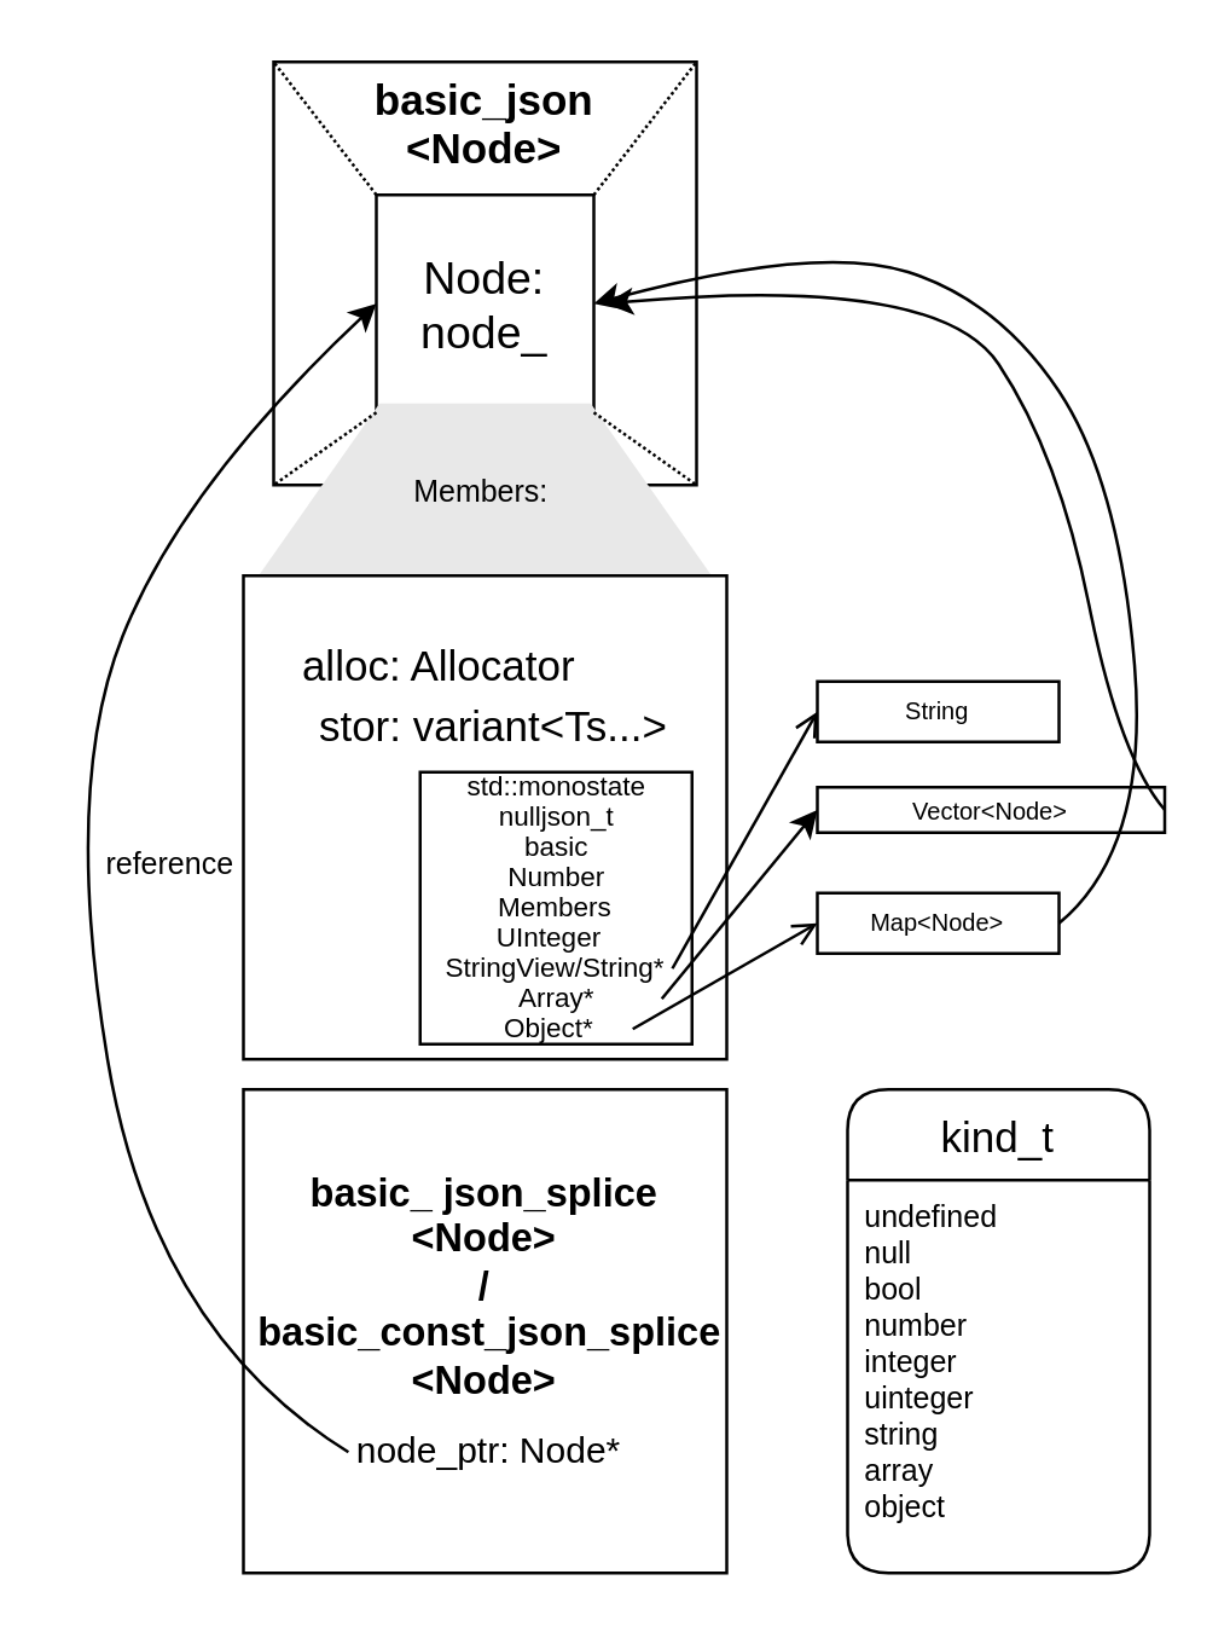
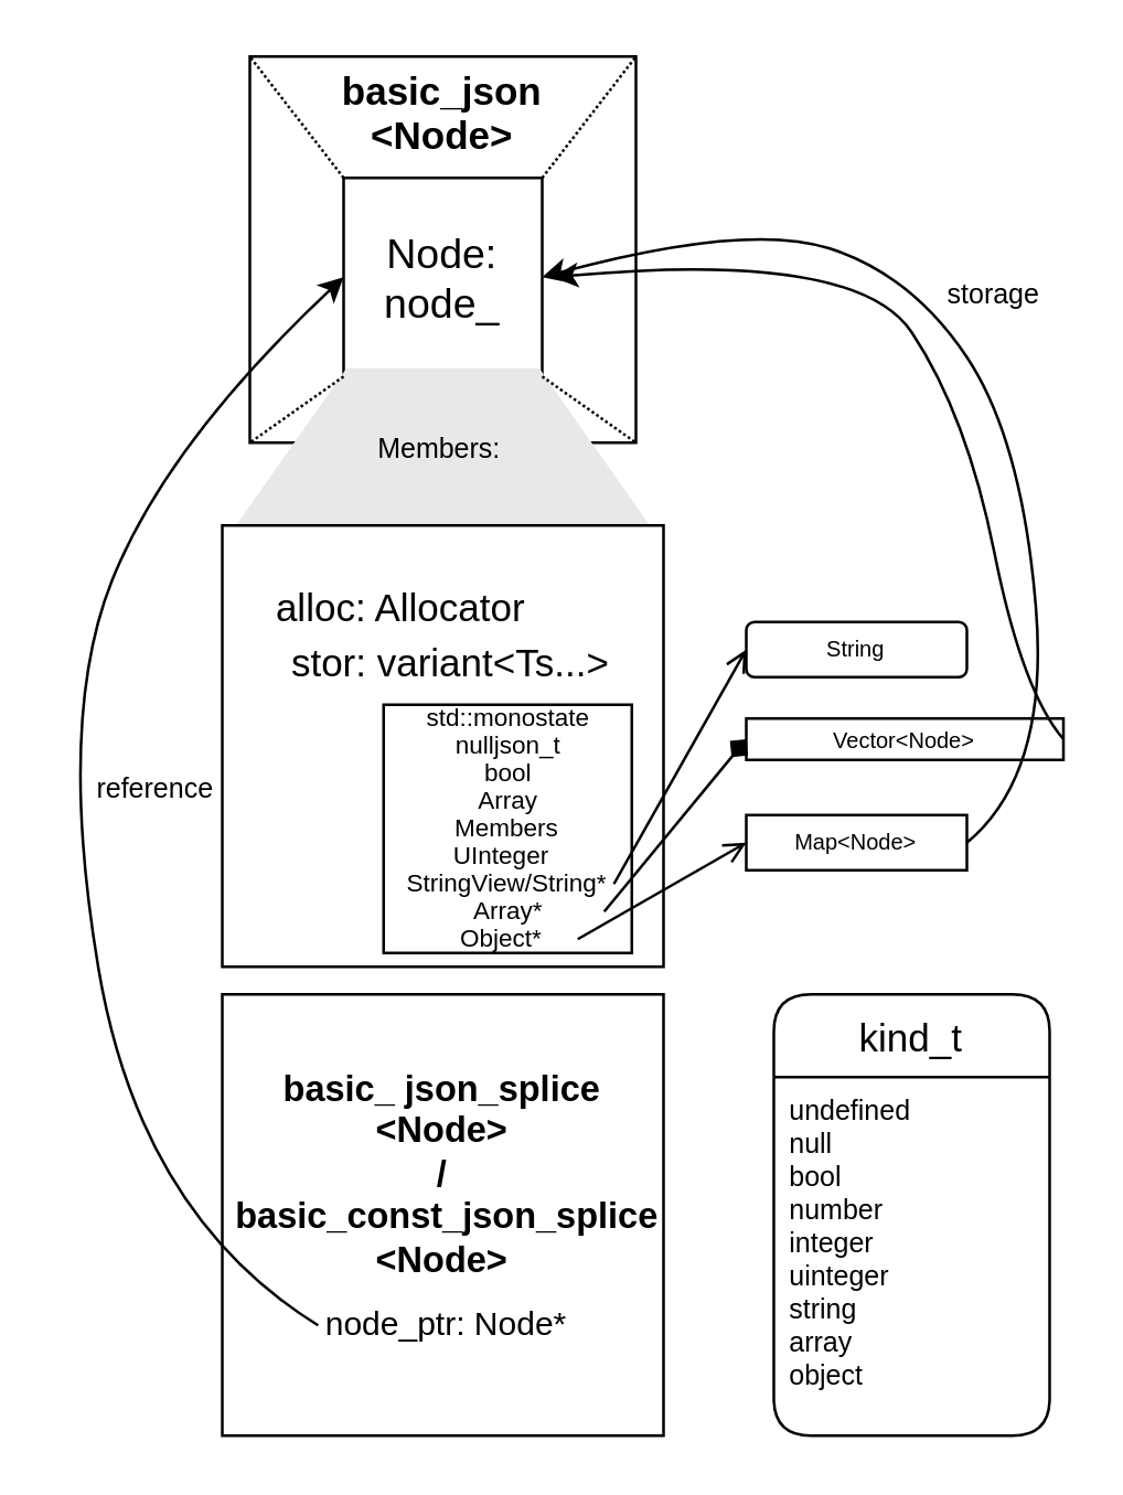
  <mxCell id="0" />
  <mxCell id="1" parent="0" />
  <mxCell id="2" value="&lt;font style=&quot;font-size: 14px;&quot;&gt;&lt;b style=&quot;&quot;&gt;basic_json&lt;/b&gt;&lt;/font&gt;&lt;div&gt;&lt;font style=&quot;&quot;&gt;&lt;font style=&quot;font-size: 14px;&quot;&gt;&lt;b style=&quot;&quot;&gt;&amp;lt;Node&amp;gt;&lt;/b&gt;&lt;/font&gt;&lt;/font&gt;&lt;/div&gt;&lt;div&gt;&lt;font style=&quot;&quot;&gt;&lt;font style=&quot;font-size: 14px;&quot;&gt;&lt;b&gt;&lt;br&gt;&lt;/b&gt;&lt;/font&gt;&lt;/font&gt;&lt;/div&gt;&lt;div&gt;&lt;font style=&quot;&quot;&gt;&lt;font style=&quot;font-size: 14px;&quot;&gt;&lt;b&gt;&lt;br&gt;&lt;/b&gt;&lt;br&gt;&lt;br&gt;&lt;br&gt;&lt;/font&gt;&lt;br&gt;&lt;/font&gt;&lt;/div&gt;" style="whiteSpace=wrap;html=1;aspect=fixed;" parent="1" vertex="1"><mxGeometry x="90" y="20" width="140" height="140" as="geometry" /></mxCell>
  <mxCell id="3" value="&lt;span style=&quot;font-size: 15px;&quot;&gt;Node:&lt;/span&gt;&lt;div&gt;&lt;span style=&quot;font-size: 15px;&quot;&gt;node_&lt;/span&gt;&lt;/div&gt;" style="whiteSpace=wrap;html=1;aspect=fixed;" parent="1" vertex="1"><mxGeometry x="124" y="64" width="72" height="72" as="geometry" /></mxCell>
  <mxCell id="4" value="" style="shape=trapezoid;perimeter=trapezoidPerimeter;whiteSpace=wrap;html=1;fillColor=#E8E8E8;direction=east;strokeColor=none;size=0.267;" parent="1" vertex="1"><mxGeometry x="85" y="133" width="150" height="57" as="geometry" /></mxCell>
  <mxCell id="5" value="" style="whiteSpace=wrap;html=1;aspect=fixed;fillColor=#FFFFFF;" parent="1" vertex="1"><mxGeometry x="80" y="190" width="160" height="160" as="geometry" /></mxCell>
  <mxCell id="6" value="&lt;font style=&quot;font-size: 14px&quot;&gt;alloc: Allocator&lt;/font&gt;" style="text;html=1;strokeColor=none;fillColor=none;align=center;verticalAlign=middle;whiteSpace=wrap;rounded=0;" parent="1" vertex="1"><mxGeometry x="85" y="210" width="120" height="20" as="geometry" /></mxCell>
  <mxCell id="7" value="&lt;font style=&quot;font-size: 7px ; line-height: 60%&quot;&gt;&lt;br&gt;&lt;/font&gt;" style="whiteSpace=wrap;html=1;aspect=fixed;fillColor=#FFFFFF;" parent="1" vertex="1"><mxGeometry x="138.5" y="255" width="90" height="90" as="geometry" /></mxCell>
  <mxCell id="8" value="&lt;font style=&quot;font-size: 14px&quot;&gt;stor: variant&amp;lt;Ts...&amp;gt;&amp;nbsp;&lt;/font&gt;" style="text;html=1;strokeColor=none;fillColor=none;align=center;verticalAlign=middle;whiteSpace=wrap;rounded=0;" parent="1" vertex="1"><mxGeometry x="100" y="230" width="130" height="20" as="geometry" /></mxCell>
- <mxCell id="9" value="&lt;font color=&quot;#000000&quot;&gt;Number&lt;/font&gt;" style="text;html=1;strokeColor=none;fillColor=none;align=center;verticalAlign=middle;whiteSpace=wrap;rounded=0;fontColor=#00CCCC;fontSize=9;" parent="1" vertex="1"><mxGeometry x="154.75" y="285" width="57.5" height="10" as="geometry" /></mxCell>
+ <mxCell id="9" value="&lt;font color=&quot;#000000&quot;&gt;Array&lt;/font&gt;" style="text;html=1;strokeColor=none;fillColor=none;align=center;verticalAlign=middle;whiteSpace=wrap;rounded=0;fontColor=#00CCCC;fontSize=9;" parent="1" vertex="1"><mxGeometry x="154.75" y="285" width="57.5" height="10" as="geometry" /></mxCell>
  <mxCell id="10" value="&lt;font color=&quot;#000000&quot;&gt;StringView/String*&lt;/font&gt;" style="text;html=1;strokeColor=none;fillColor=none;align=center;verticalAlign=middle;whiteSpace=wrap;rounded=0;fontColor=#00CCCC;fontSize=9;" parent="1" vertex="1"><mxGeometry x="145" y="315" width="77" height="10" as="geometry" /></mxCell>
  <mxCell id="11" value="&lt;font color=&quot;#000000&quot;&gt;Array*&lt;/font&gt;" style="text;html=1;strokeColor=none;fillColor=none;align=center;verticalAlign=middle;whiteSpace=wrap;rounded=0;fontColor=#00CCCC;fontSize=9;" parent="1" vertex="1"><mxGeometry x="148.5" y="325" width="70" height="10" as="geometry" /></mxCell>
  <mxCell id="12" value="&lt;font color=&quot;#000000&quot;&gt;Object*&lt;/font&gt;" style="text;html=1;strokeColor=none;fillColor=none;align=center;verticalAlign=middle;whiteSpace=wrap;rounded=0;fontColor=#00CCCC;fontSize=9;" parent="1" vertex="1"><mxGeometry x="153.88" y="335" width="55" height="10" as="geometry" /></mxCell>
  <mxCell id="13" value="&lt;font color=&quot;#000000&quot; style=&quot;font-size: 9px;&quot;&gt;UInteger&lt;/font&gt;" style="text;html=1;strokeColor=none;fillColor=none;align=center;verticalAlign=middle;whiteSpace=wrap;rounded=0;fontColor=#00CCCC;fontSize=9;" parent="1" vertex="1"><mxGeometry x="152.75" y="305" width="57.25" height="10" as="geometry" /></mxCell>
  <mxCell id="14" value="&lt;font color=&quot;#000000&quot;&gt;Members&lt;/font&gt;" style="text;html=1;strokeColor=none;fillColor=none;align=center;verticalAlign=middle;whiteSpace=wrap;rounded=0;fontColor=#00CCCC;fontSize=9;" parent="1" vertex="1"><mxGeometry x="157" y="295" width="53" height="10" as="geometry" /></mxCell>
  <mxCell id="15" value="" style="endArrow=open;html=1;fontSize=8;fontColor=#00CCCC;entryX=0;entryY=0.5;entryDx=0;entryDy=0;exitX=1;exitY=0.5;exitDx=0;exitDy=0;" parent="1" source="10" target="16" edge="1"><mxGeometry width="50" height="50" relative="1" as="geometry"><mxPoint x="205" y="255" as="sourcePoint" /><mxPoint x="269" y="240" as="targetPoint" /></mxGeometry></mxCell>
- <mxCell id="16" value="&lt;font color=&quot;#000000&quot;&gt;String&lt;/font&gt;" style="rounded=0;whiteSpace=wrap;html=1;fillColor=#FFFFFF;fontSize=8;fontColor=#00CCCC;" parent="1" vertex="1"><mxGeometry x="270" y="225" width="80" height="20" as="geometry" /></mxCell>
+ <mxCell id="16" value="&lt;font color=&quot;#000000&quot;&gt;String&lt;/font&gt;" style="whiteSpace=wrap;html=1;fillColor=#FFFFFF;fontSize=8;fontColor=#00CCCC;rounded=1;" parent="1" vertex="1"><mxGeometry x="270" y="225" width="80" height="20" as="geometry" /></mxCell>
  <mxCell id="17" value="&lt;font color=&quot;#000000&quot;&gt;Vector&amp;lt;Node&amp;gt;&lt;/font&gt;" style="rounded=0;whiteSpace=wrap;html=1;fillColor=#FFFFFF;fontSize=8;fontColor=#00CCCC;" parent="1" vertex="1"><mxGeometry x="270" y="260" width="115" height="15" as="geometry" /></mxCell>
- <mxCell id="18" value="" style="endArrow=classic;html=1;fontSize=8;fontColor=#00CCCC;exitX=1;exitY=0.5;exitDx=0;exitDy=0;entryX=0;entryY=0.5;entryDx=0;entryDy=0;" parent="1" source="11" target="17" edge="1"><mxGeometry width="50" height="50" relative="1" as="geometry"><mxPoint x="260" y="270" as="sourcePoint" /><mxPoint x="310" y="220" as="targetPoint" /></mxGeometry></mxCell>
+ <mxCell id="18" value="" style="endArrow=diamond;html=1;fontSize=8;fontColor=#00CCCC;exitX=1;exitY=0.5;exitDx=0;exitDy=0;entryX=0;entryY=0.5;entryDx=0;entryDy=0;" parent="1" source="11" target="17" edge="1"><mxGeometry width="50" height="50" relative="1" as="geometry"><mxPoint x="260" y="270" as="sourcePoint" /><mxPoint x="310" y="220" as="targetPoint" /></mxGeometry></mxCell>
  <mxCell id="19" value="&lt;font color=&quot;#000000&quot;&gt;Map&amp;lt;Node&amp;gt;&lt;/font&gt;" style="rounded=0;whiteSpace=wrap;html=1;fillColor=#FFFFFF;fontSize=8;fontColor=#00CCCC;" parent="1" vertex="1"><mxGeometry x="270" y="295" width="80" height="20" as="geometry" /></mxCell>
  <mxCell id="20" value="" style="endArrow=open;html=1;fontSize=8;fontColor=#00CCCC;exitX=1;exitY=0.5;exitDx=0;exitDy=0;entryX=0;entryY=0.5;entryDx=0;entryDy=0;" parent="1" source="12" target="19" edge="1"><mxGeometry width="50" height="50" relative="1" as="geometry"><mxPoint x="310" y="360" as="sourcePoint" /><mxPoint x="360" y="310" as="targetPoint" /></mxGeometry></mxCell>
  <mxCell id="21" value="Members:" style="text;html=1;strokeColor=none;fillColor=none;align=center;verticalAlign=middle;whiteSpace=wrap;rounded=0;fontSize=10;fontColor=#000000;" parent="1" vertex="1"><mxGeometry x="124" y="151.5" width="70" height="20" as="geometry" /></mxCell>
  <mxCell id="22" value="" style="whiteSpace=wrap;html=1;aspect=fixed;strokeWidth=1;fillColor=none;fontSize=10;fontColor=#000000;" parent="1" vertex="1"><mxGeometry x="80" y="360" width="160" height="160" as="geometry" /></mxCell>
  <mxCell id="23" value="basic_ json_splice&lt;div&gt;&amp;lt;Node&amp;gt;&lt;br&gt;/&lt;br&gt;&amp;nbsp;basic_const_json_splice&lt;/div&gt;&lt;div&gt;&amp;lt;Node&amp;gt;&lt;/div&gt;" style="text;html=1;strokeColor=none;fillColor=none;align=center;verticalAlign=middle;whiteSpace=wrap;rounded=0;fontSize=13;fontColor=#000000;fontStyle=1;spacingTop=-1;spacing=-15;spacingLeft=0;" parent="1" vertex="1"><mxGeometry x="80" y="390" width="160" height="70" as="geometry" /></mxCell>
  <mxCell id="24" value="node_ptr: Node*" style="text;html=1;strokeColor=none;fillColor=none;align=center;verticalAlign=middle;whiteSpace=wrap;rounded=0;fontSize=12;fontColor=#000000;" parent="1" vertex="1"><mxGeometry x="114.75" y="470" width="92.5" height="20" as="geometry" /></mxCell>
  <mxCell id="25" value="" style="curved=1;endArrow=classic;html=1;fontSize=12;fontColor=#000000;exitX=1;exitY=0.5;exitDx=0;exitDy=0;" parent="1" source="17" edge="1"><mxGeometry width="50" height="50" relative="1" as="geometry"><mxPoint x="380" y="225" as="sourcePoint" /><mxPoint x="200" y="100" as="targetPoint" /><Array as="points"><mxPoint x="370" y="250" /><mxPoint x="350" y="150" /><mxPoint x="310" y="90" /></Array></mxGeometry></mxCell>
  <mxCell id="26" value="" style="curved=1;endArrow=classic;html=1;fontSize=12;fontColor=#000000;exitX=1;exitY=0.5;exitDx=0;exitDy=0;entryX=1;entryY=0.5;entryDx=0;entryDy=0;" parent="1" edge="1" target="3"><mxGeometry width="50" height="50" relative="1" as="geometry"><mxPoint x="350" y="305" as="sourcePoint" /><mxPoint x="230.7" y="79.66" as="targetPoint" /><Array as="points"><mxPoint x="380" y="280" /><mxPoint x="370" y="159" /><mxPoint x="330" y="99" /><mxPoint x="270" y="80" /></Array></mxGeometry></mxCell>
  <mxCell id="27" value="" style="endArrow=none;html=1;fontSize=12;fontColor=#000000;entryX=1;entryY=0;entryDx=0;entryDy=0;exitX=1;exitY=0;exitDx=0;exitDy=0;dashed=1;dashPattern=1 1;endFill=0;" parent="1" source="3" target="2" edge="1"><mxGeometry width="50" height="50" relative="1" as="geometry"><mxPoint x="210" y="120" as="sourcePoint" /><mxPoint x="260" y="70" as="targetPoint" /></mxGeometry></mxCell>
  <mxCell id="28" value="" style="endArrow=none;html=1;fontSize=12;fontColor=#000000;entryX=0;entryY=0;entryDx=0;entryDy=0;exitX=0;exitY=0;exitDx=0;exitDy=0;endFill=0;dashed=1;dashPattern=1 1;" parent="1" source="3" target="2" edge="1"><mxGeometry width="50" height="50" relative="1" as="geometry"><mxPoint x="206" y="89" as="sourcePoint" /><mxPoint x="240" y="30" as="targetPoint" /></mxGeometry></mxCell>
  <mxCell id="29" value="" style="endArrow=none;html=1;fontSize=12;fontColor=#000000;entryX=0;entryY=1;entryDx=0;entryDy=0;exitX=0;exitY=1;exitDx=0;exitDy=0;dashed=1;endFill=0;dashPattern=1 1;" parent="1" source="3" target="2" edge="1"><mxGeometry width="50" height="50" relative="1" as="geometry"><mxPoint x="134" y="89" as="sourcePoint" /><mxPoint x="100" y="30" as="targetPoint" /></mxGeometry></mxCell>
  <mxCell id="30" value="" style="endArrow=none;html=1;fontSize=12;fontColor=#000000;entryX=1;entryY=1;entryDx=0;entryDy=0;exitX=1;exitY=1;exitDx=0;exitDy=0;dashed=1;dashPattern=1 1;endFill=0;" parent="1" source="3" target="2" edge="1"><mxGeometry width="50" height="50" relative="1" as="geometry"><mxPoint x="206" y="89" as="sourcePoint" /><mxPoint x="240" y="30" as="targetPoint" /></mxGeometry></mxCell>
  <mxCell id="31" value="&lt;font style=&quot;font-size: 10px&quot;&gt;reference&lt;/font&gt;" style="text;html=1;strokeColor=none;fillColor=none;align=center;verticalAlign=middle;whiteSpace=wrap;rounded=0;fontSize=12;fontColor=#000000;" parent="1" vertex="1"><mxGeometry x="36" y="275" width="40" height="20" as="geometry" /></mxCell>
+ <mxCell id="32" value="&lt;font style=&quot;font-size: 10px&quot;&gt;storage&lt;/font&gt;" style="text;html=1;strokeColor=none;fillColor=none;align=center;verticalAlign=middle;whiteSpace=wrap;rounded=0;fontSize=12;fontColor=#000000;" parent="1" vertex="1"><mxGeometry x="340" y="96" width="40" height="20" as="geometry" /></mxCell>
  <mxCell id="33" value="kind_t" style="swimlane;childLayout=stackLayout;horizontal=1;startSize=30;horizontalStack=0;rounded=1;fontSize=14;fontStyle=0;strokeWidth=1;resizeParent=0;resizeLast=1;shadow=0;dashed=0;align=center;spacing=2;fillColor=#FFFFFF;" parent="1" vertex="1"><mxGeometry x="280" y="360" width="100" height="160" as="geometry" /></mxCell>
  <mxCell id="34" value="undefined&#10;null&#10;bool&#10;number&#10;integer&#10;uinteger&#10;string&#10;array&#10;object" style="align=left;strokeColor=none;fillColor=none;spacingLeft=4;fontSize=10;verticalAlign=top;resizable=0;rotatable=0;part=1;" parent="33" vertex="1"><mxGeometry y="30" width="100" height="130" as="geometry" /></mxCell>
  <mxCell id="35" value="" style="curved=1;endArrow=classic;html=1;rounded=0;exitX=0;exitY=0.5;exitDx=0;exitDy=0;entryX=0;entryY=0.5;entryDx=0;entryDy=0;" edge="1" parent="1" source="24" target="3"><mxGeometry width="50" height="50" relative="1" as="geometry"><mxPoint x="-50" y="235" as="sourcePoint" /><mxPoint x="0" y="185" as="targetPoint" /><Array as="points"><mxPoint x="50" y="440" /><mxPoint x="20" y="260" /><mxPoint x="60" y="160" /></Array></mxGeometry></mxCell>
  <mxCell id="36" value="&lt;font color=&quot;#000000&quot;&gt;std::monostate&lt;/font&gt;" style="text;html=1;strokeColor=none;fillColor=none;align=center;verticalAlign=middle;whiteSpace=wrap;rounded=0;fontColor=#00CCCC;fontSize=9;" vertex="1" parent="1"><mxGeometry x="154.75" y="255" width="57.5" height="10" as="geometry" /></mxCell>
  <mxCell id="37" value="&lt;font color=&quot;#000000&quot;&gt;nulljson_t&lt;/font&gt;" style="text;html=1;strokeColor=none;fillColor=none;align=center;verticalAlign=middle;whiteSpace=wrap;rounded=0;fontColor=#00CCCC;fontSize=9;" vertex="1" parent="1"><mxGeometry x="154.75" y="265" width="57.5" height="10" as="geometry" /></mxCell>
- <mxCell id="38" value="&lt;font color=&quot;#000000&quot;&gt;basic&lt;/font&gt;" style="text;html=1;strokeColor=none;fillColor=none;align=center;verticalAlign=middle;whiteSpace=wrap;rounded=0;fontColor=#00CCCC;fontSize=9;" vertex="1" parent="1"><mxGeometry x="154.75" y="275" width="57.5" height="10" as="geometry" /></mxCell>
+ <mxCell id="38" value="&lt;font color=&quot;#000000&quot;&gt;bool&lt;/font&gt;" style="text;html=1;strokeColor=none;fillColor=none;align=center;verticalAlign=middle;whiteSpace=wrap;rounded=0;fontColor=#00CCCC;fontSize=9;" vertex="1" parent="1"><mxGeometry x="154.75" y="275" width="57.5" height="10" as="geometry" /></mxCell>
